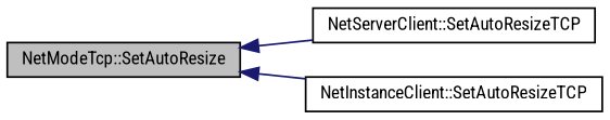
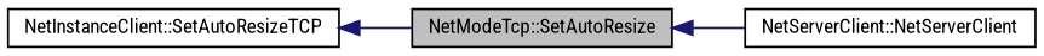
  digraph {
    fontname="Roboto Condensed"
    rankdir=LR
    node [color=black fillcolor=white fontname="Roboto Condensed" fontsize=10 shape=record style=filled]
    edge [color=midnightblue dir=back fontname="Roboto Condensed" fontsize=10 labelfontname=FreeSans labelfontsize=10 style=solid]
    n1 [fillcolor=grey75 fontcolor=black height=0.2 label="NetModeTcp::SetAutoResize" width=0.4]
-   n2 [height=0.2 label="NetServerClient::SetAutoResizeTCP" width=0.4]
+   n2 [height=0.2 label="NetServerClient::NetServerClient" width=0.4]
    n3 [height=0.2 label="NetInstanceClient::SetAutoResizeTCP" width=0.4]
    n1 -> n2
-   n1 -> n3
+   n3 -> n1
  }
